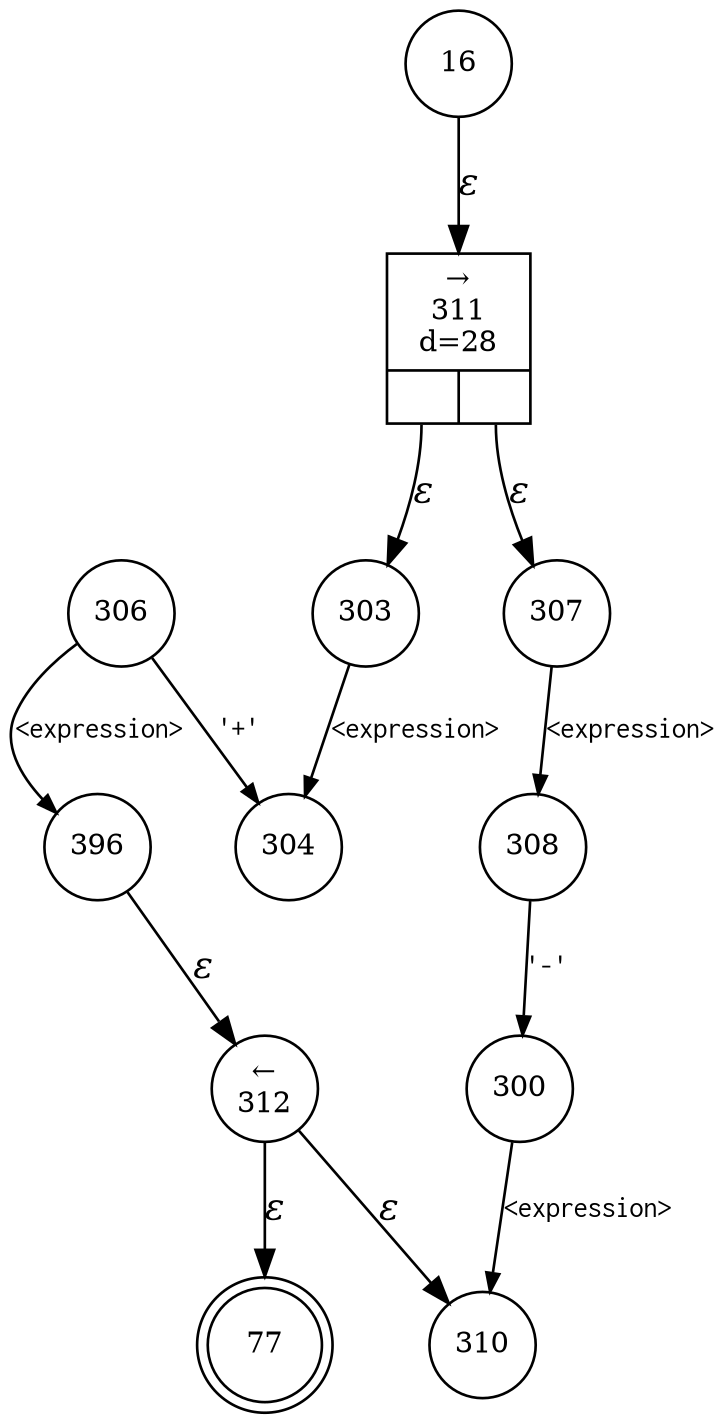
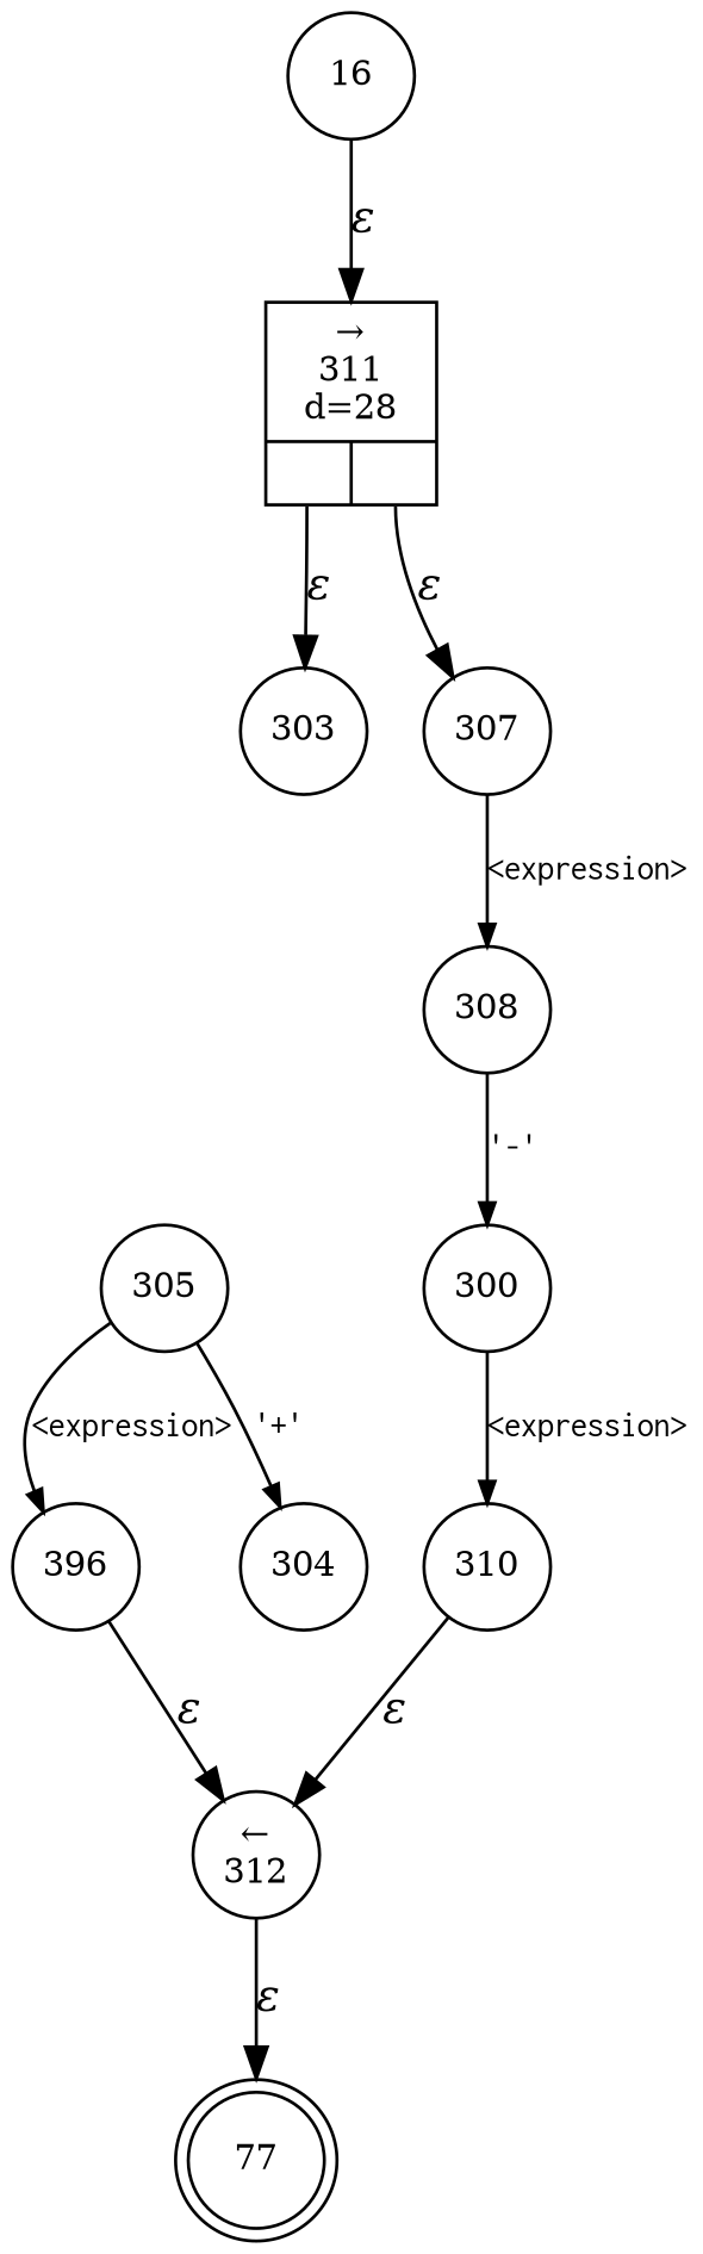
  digraph {
    rankdir=TB
    node [fixedsize=true fontsize=11 shape=circle peripheries=1]
    edge [fontname=Courier]
    n1 [label=77 shape=doublecircle width=.6 peripheries=""]
    n2 [label=304 width=.55]
-   n3 [label=306 width=.55]
+   n3 [label=305 width=.55]
    n4 [label=396 width=.55]
    n5 [label="&larr;\n312" width=.55]
    n6 [label=307 width=.55]
    n7 [label=308 width=.55]
    n8 [label=300 width=.55]
    n9 [label=310 width=.55]
    n10 [fixedsize=false label="{&rarr;\n311\nd=28|{<p0>|<p1>}}" shape=record]
    n11 [label=303 width=.55]
    n12 [label=16 width=.55]
    n3 -> n2 [arrowhead=normal arrowsize=.7 fontsize=11 label="'+'"]
    n3 -> n4 [arrowhead=normal arrowsize=.7 fontsize=11 label="<expression>"]
    n4 -> n5 [fontname="Times-Italic" label="&epsilon;"]
    n5 -> n1 [fontname="Times-Italic" label="&epsilon;"]
    n6 -> n7 [arrowhead=normal arrowsize=.7 fontsize=11 label="<expression>"]
    n7 -> n8 [arrowhead=normal arrowsize=.7 fontsize=11 label="'-'"]
    n8 -> n9 [arrowhead=normal arrowsize=.7 fontsize=11 label="<expression>"]
-   n5 -> n9 [fontname="Times-Italic" label="&epsilon;"]
+   n9 -> n5 [fontname="Times-Italic" label="&epsilon;"]
    n10 -> n6 [fontname="Times-Italic" label="&epsilon;" tailport=p1]
    n10 -> n11 [fontname="Times-Italic" label="&epsilon;" tailport=p0]
-   n11 -> n2 [arrowhead=normal arrowsize=.7 fontsize=11 label="<expression>"]
    n12 -> n10 [fontname="Times-Italic" label="&epsilon;"]
  }
